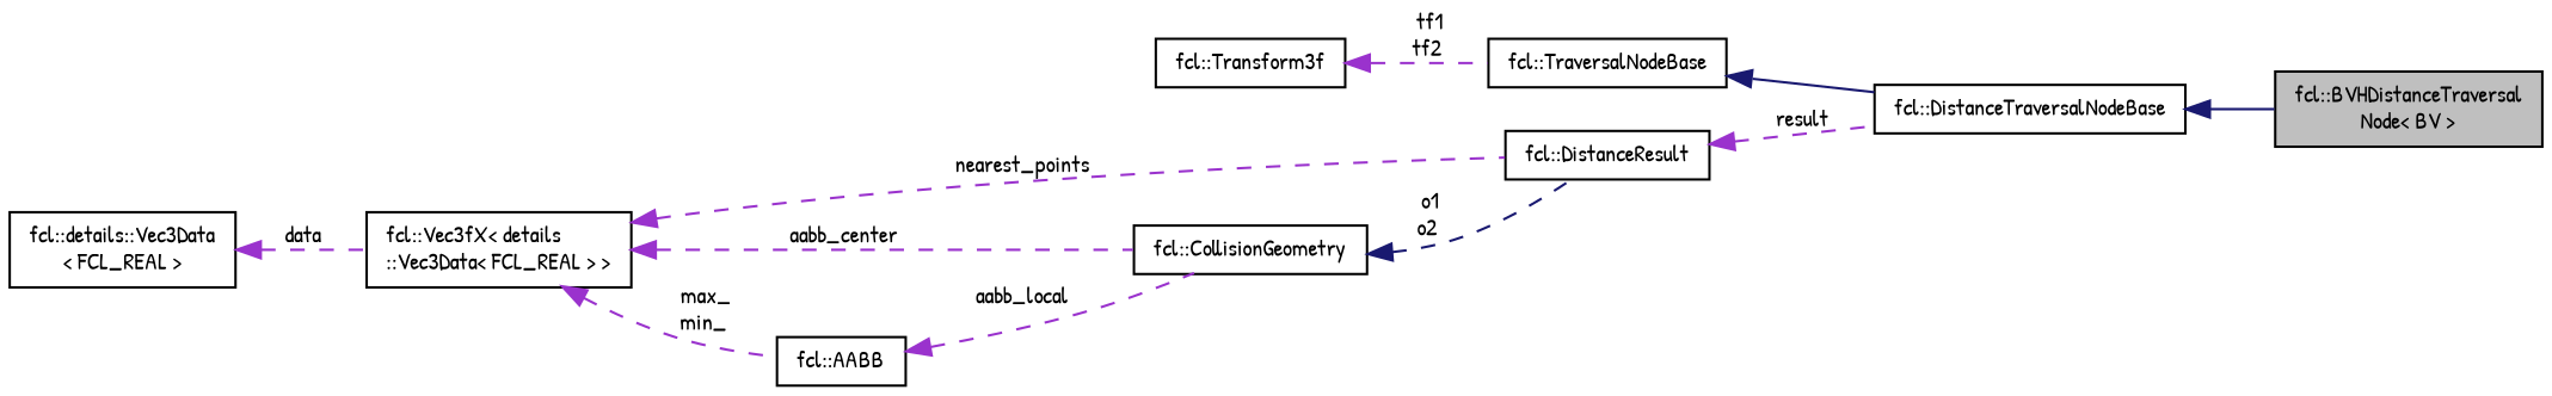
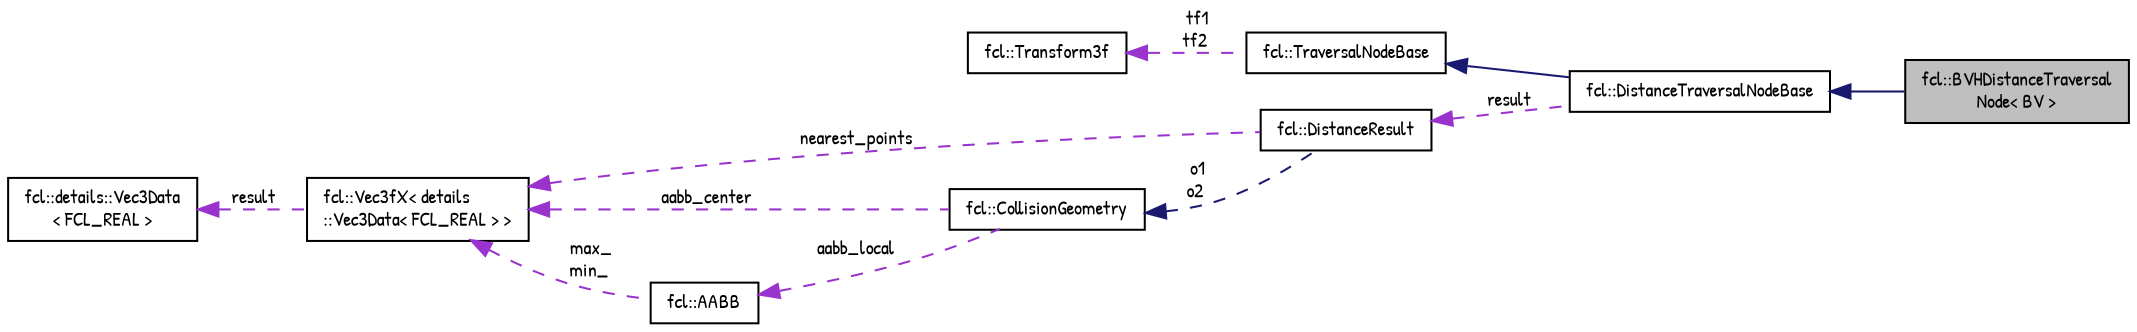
  digraph {
    fontname="Patrick Hand"
    rankdir=LR
    node [color=black fillcolor=white fontname="Patrick Hand" fontsize=10 shape=record style=filled]
    edge [color=darkorchid3 dir=back fontname="Patrick Hand" fontsize=10 labelfontname=FreeSans labelfontsize=10 style=dashed]
    n1 [fillcolor=grey75 fontcolor=black height=0.2 label="fcl::BVHDistanceTraversal\lNode\< BV \>" width=0.4]
    n2 [height=0.2 label="fcl::DistanceTraversalNodeBase" width=0.4]
    n3 [height=0.2 label="fcl::TraversalNodeBase" width=0.4]
    n4 [height=0.2 label="fcl::Transform3f" width=0.4]
    n5 [height=0.2 label="fcl::DistanceResult" width=0.4]
    n6 [height=0.2 label="fcl::Vec3fX\< details\l::Vec3Data\< FCL_REAL \> \>" width=0.4]
    n7 [height=0.2 label="fcl::CollisionGeometry" width=0.4]
    n8 [height=0.2 label="fcl::AABB" width=0.4]
    n9 [height=0.2 label="fcl::details::Vec3Data\l\< FCL_REAL \>" width=0.4]
    n2 -> n1 [color=midnightblue style=solid]
    n3 -> n2 [color=midnightblue style=solid]
    n4 -> n3 [label=" tf1\ntf2"]
    n5 -> n2 [label=" result"]
    n6 -> n5 [label=" nearest_points"]
    n6 -> n7 [label=" aabb_center"]
    n6 -> n8 [label=" max_\nmin_"]
    n7 -> n5 [color=midnightblue label=" o1\no2"]
    n8 -> n7 [label=" aabb_local"]
-   n9 -> n6 [label=" data"]
+   n9 -> n6 [label=" result"]
  }
